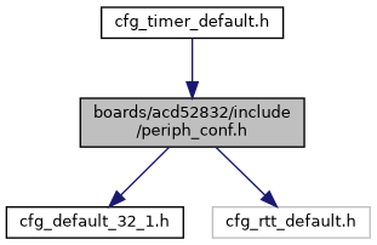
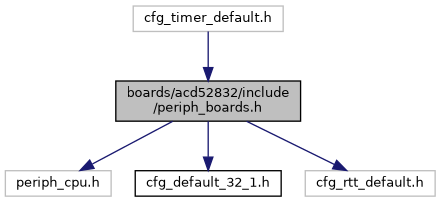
  digraph {
    node [color=grey75 fillcolor=white fontname=Helvetica fontsize=10 shape=record style=filled]
    edge [color=midnightblue fontname=Helvetica fontsize=10 labelfontname=Helvetica labelfontsize=10 style=solid]
-   n1 [color=black fillcolor=grey75 fontcolor=black height=0.2 label="boards/acd52832/include\l/periph_conf.h" width=0.4]
+   n1 [color=black fillcolor=grey75 fontcolor=black height=0.2 label="boards/acd52832/include\l/periph_boards.h" width=0.4]
+   n2 [height=0.2 label="periph_cpu.h" width=0.4]
    n3 [color=black height=0.2 label="cfg_default_32_1.h" width=0.4]
    n4 [height=0.2 label="cfg_rtt_default.h" width=0.4]
-   n5 [color=black height=0.2 label="cfg_timer_default.h" width=0.4]
+   n5 [height=0.2 label="cfg_timer_default.h" width=0.4]
+   n1 -> n2
    n1 -> n3
    n1 -> n4
    n5 -> n1
  }
